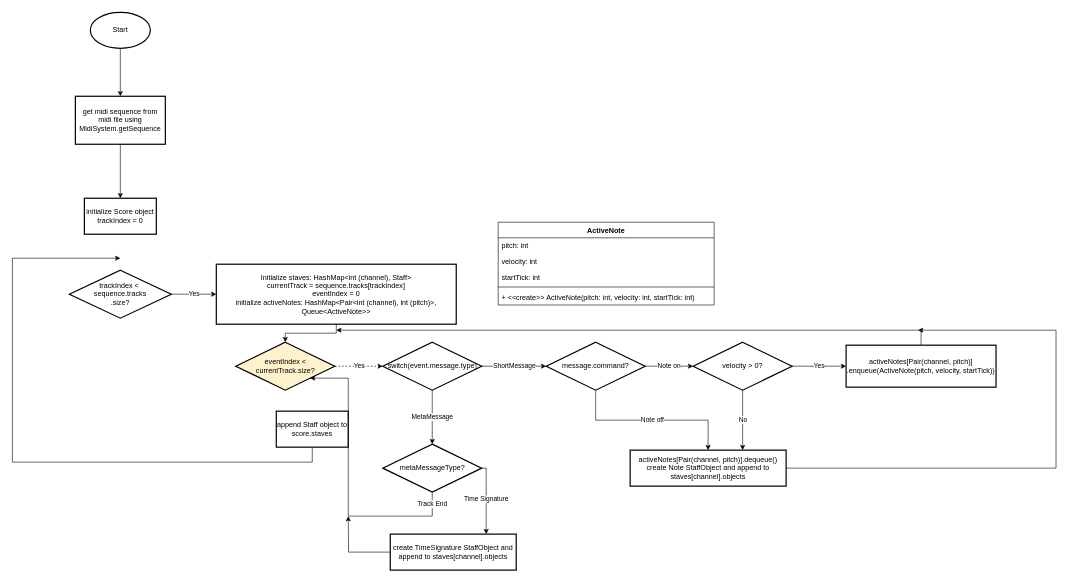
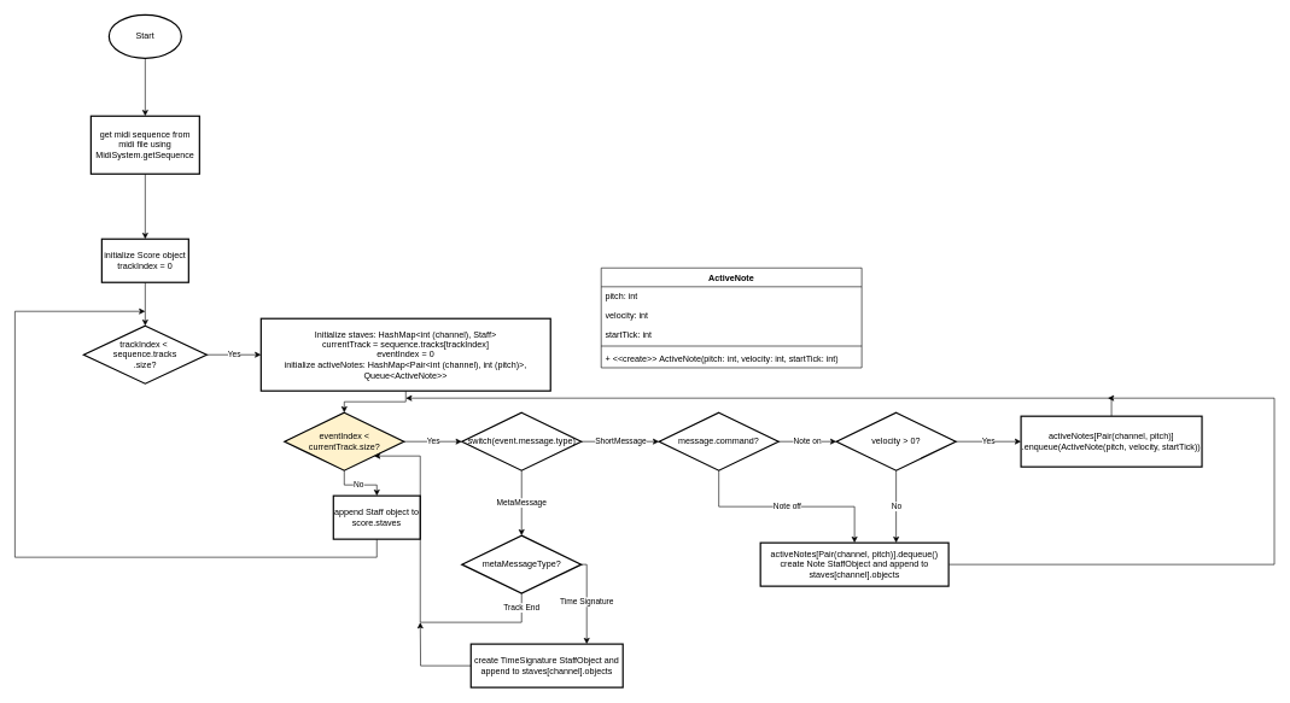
  <mxCell id="0" />
  <mxCell id="1" parent="0" />
  <mxCell id="2" value="" style="edgeStyle=orthogonalEdgeStyle;rounded=0;orthogonalLoop=1;jettySize=auto;html=1;" parent="1" source="3" target="5" edge="1"><mxGeometry relative="1" as="geometry" /></mxCell>
  <mxCell id="3" value="Start" style="strokeWidth=2;html=1;shape=mxgraph.flowchart.start_1;whiteSpace=wrap;" parent="1" vertex="1"><mxGeometry x="150" y="20" width="100" height="60" as="geometry" /></mxCell>
  <mxCell id="4" value="" style="edgeStyle=orthogonalEdgeStyle;rounded=0;orthogonalLoop=1;jettySize=auto;html=1;" parent="1" source="5" target="7" edge="1"><mxGeometry relative="1" as="geometry" /></mxCell>
  <mxCell id="5" value="get midi sequence from midi file using MidiSystem.getSequence" style="whiteSpace=wrap;html=1;strokeWidth=2;" parent="1" vertex="1"><mxGeometry x="125" y="160" width="150" height="80" as="geometry" /></mxCell>
+ <mxCell id="6" value="" style="edgeStyle=orthogonalEdgeStyle;rounded=0;orthogonalLoop=1;jettySize=auto;html=1;" parent="1" source="7" target="9" edge="1"><mxGeometry relative="1" as="geometry" /></mxCell>
  <mxCell id="7" value="&lt;div&gt;initialize Score object trackIndex = 0&lt;br&gt;&lt;/div&gt;" style="whiteSpace=wrap;html=1;strokeWidth=2;" parent="1" vertex="1"><mxGeometry x="140" y="330" width="120" height="60" as="geometry" /></mxCell>
  <mxCell id="8" value="Yes" style="edgeStyle=orthogonalEdgeStyle;rounded=0;orthogonalLoop=1;jettySize=auto;html=1;" parent="1" source="9" target="11" edge="1"><mxGeometry relative="1" as="geometry" /></mxCell>
  <mxCell id="9" value="trackIndex &amp;lt;&amp;nbsp;&lt;div&gt;sequence.tracks&lt;div&gt;.size?&lt;/div&gt;&lt;/div&gt;" style="rhombus;whiteSpace=wrap;html=1;strokeWidth=2;" parent="1" vertex="1"><mxGeometry x="115" y="450" width="170" height="80" as="geometry" /></mxCell>
  <mxCell id="10" value="" style="edgeStyle=orthogonalEdgeStyle;rounded=0;orthogonalLoop=1;jettySize=auto;html=1;" parent="1" source="11" target="14" edge="1"><mxGeometry relative="1" as="geometry"><Array as="points"><mxPoint x="560" y="555" /><mxPoint x="475" y="555" /></Array></mxGeometry></mxCell>
  <mxCell id="11" value="Initialize staves: HashMap&amp;lt;int (channel), Staff&amp;gt;&lt;div&gt;&lt;div&gt;&lt;div&gt;currentTrack = sequence.tracks[trackIndex]&lt;br&gt;&lt;div&gt;eventIndex = 0&lt;/div&gt;&lt;/div&gt;&lt;div&gt;initialize activeNotes: HashMap&amp;lt;Pair&amp;lt;int (channel), int (pitch)&amp;gt;, Queue&amp;lt;ActiveNote&amp;gt;&amp;gt;&lt;/div&gt;&lt;/div&gt;&lt;/div&gt;" style="whiteSpace=wrap;html=1;strokeWidth=2;" parent="1" vertex="1"><mxGeometry x="360" y="440" width="400" height="100" as="geometry" /></mxCell>
- <mxCell id="13" value="Yes" style="edgeStyle=orthogonalEdgeStyle;rounded=0;orthogonalLoop=1;jettySize=auto;html=1;dashed=1;" parent="1" source="14" target="19" edge="1"><mxGeometry relative="1" as="geometry" /></mxCell>
+ <mxCell id="12" value="No" style="edgeStyle=orthogonalEdgeStyle;rounded=0;orthogonalLoop=1;jettySize=auto;html=1;" parent="1" source="14" target="16" edge="1"><mxGeometry relative="1" as="geometry" /></mxCell>
+ <mxCell id="13" value="Yes" style="edgeStyle=orthogonalEdgeStyle;rounded=0;orthogonalLoop=1;jettySize=auto;html=1;" parent="1" source="14" target="19" edge="1"><mxGeometry relative="1" as="geometry" /></mxCell>
  <mxCell id="14" value="eventIndex &amp;lt; currentTrack.size?" style="rhombus;whiteSpace=wrap;html=1;strokeWidth=2;fillColor=#fff2cc;" parent="1" vertex="1"><mxGeometry x="392.5" y="570" width="165" height="80" as="geometry" /></mxCell>
  <mxCell id="15" style="edgeStyle=orthogonalEdgeStyle;rounded=0;orthogonalLoop=1;jettySize=auto;html=1;" parent="1" source="16" edge="1"><mxGeometry relative="1" as="geometry"><mxPoint x="200" y="430" as="targetPoint" /><Array as="points"><mxPoint x="20" y="770" /><mxPoint x="20" y="430" /><mxPoint x="200" y="430" /></Array></mxGeometry></mxCell>
  <mxCell id="16" value="append Staff object to score.staves" style="whiteSpace=wrap;html=1;strokeWidth=2;" parent="1" vertex="1"><mxGeometry x="460" y="685" width="120" height="60" as="geometry" /></mxCell>
  <mxCell id="17" value="ShortMessage" style="edgeStyle=orthogonalEdgeStyle;rounded=0;orthogonalLoop=1;jettySize=auto;html=1;" parent="1" source="19" target="22" edge="1"><mxGeometry relative="1" as="geometry" /></mxCell>
  <mxCell id="18" value="MetaMessage" style="edgeStyle=orthogonalEdgeStyle;rounded=0;orthogonalLoop=1;jettySize=auto;html=1;" parent="1" source="19" target="25" edge="1"><mxGeometry relative="1" as="geometry" /></mxCell>
  <mxCell id="19" value="&lt;div&gt;switch(event.message.type)&lt;/div&gt;" style="rhombus;whiteSpace=wrap;html=1;strokeWidth=2;" parent="1" vertex="1"><mxGeometry x="637.5" y="570" width="165" height="80" as="geometry" /></mxCell>
  <mxCell id="20" value="Note on" style="edgeStyle=orthogonalEdgeStyle;rounded=0;orthogonalLoop=1;jettySize=auto;html=1;" parent="1" source="22" target="27" edge="1"><mxGeometry relative="1" as="geometry" /></mxCell>
  <mxCell id="21" value="Note off" style="edgeStyle=orthogonalEdgeStyle;rounded=0;orthogonalLoop=1;jettySize=auto;html=1;" parent="1" source="22" target="31" edge="1"><mxGeometry relative="1" as="geometry" /></mxCell>
  <mxCell id="22" value="&lt;div&gt;message.command?&lt;/div&gt;" style="rhombus;whiteSpace=wrap;html=1;strokeWidth=2;" parent="1" vertex="1"><mxGeometry x="910" y="570" width="165" height="80" as="geometry" /></mxCell>
  <mxCell id="23" value="Track End" style="edgeStyle=orthogonalEdgeStyle;rounded=0;orthogonalLoop=1;jettySize=auto;html=1;" edge="1" parent="1" source="25" target="14"><mxGeometry x="-0.915" relative="1" as="geometry"><mxPoint x="600" y="720" as="targetPoint" /><Array as="points"><mxPoint x="720" y="860" /><mxPoint x="580" y="860" /><mxPoint x="580" y="630" /></Array><mxPoint as="offset" /></mxGeometry></mxCell>
  <mxCell id="24" value="Time Signature" style="edgeStyle=orthogonalEdgeStyle;rounded=0;orthogonalLoop=1;jettySize=auto;html=1;" edge="1" parent="1" source="25" target="40"><mxGeometry relative="1" as="geometry"><Array as="points"><mxPoint x="810" y="780" /></Array></mxGeometry></mxCell>
  <mxCell id="25" value="&lt;div&gt;metaMessageType?&lt;/div&gt;" style="rhombus;whiteSpace=wrap;html=1;strokeWidth=2;" parent="1" vertex="1"><mxGeometry x="637.5" y="740" width="165" height="80" as="geometry" /></mxCell>
  <mxCell id="26" value="Yes" style="edgeStyle=orthogonalEdgeStyle;rounded=0;orthogonalLoop=1;jettySize=auto;html=1;" parent="1" source="27" target="29" edge="1"><mxGeometry relative="1" as="geometry" /></mxCell>
  <mxCell id="27" value="&lt;div&gt;velocity &amp;gt; 0?&lt;/div&gt;" style="rhombus;whiteSpace=wrap;html=1;strokeWidth=2;" parent="1" vertex="1"><mxGeometry x="1155" y="570" width="165" height="80" as="geometry" /></mxCell>
  <mxCell id="28" style="edgeStyle=orthogonalEdgeStyle;rounded=0;orthogonalLoop=1;jettySize=auto;html=1;" edge="1" parent="1" source="29"><mxGeometry relative="1" as="geometry"><mxPoint x="560" y="550" as="targetPoint" /><Array as="points"><mxPoint x="1535" y="550" /></Array></mxGeometry></mxCell>
  <mxCell id="29" value="activeNotes[Pair(channel, pitch)]&lt;div&gt;.enqueue(ActiveNote(pitch, velocity, startTick))&lt;/div&gt;" style="whiteSpace=wrap;html=1;strokeWidth=2;" parent="1" vertex="1"><mxGeometry x="1410" y="575" width="250" height="70" as="geometry" /></mxCell>
  <mxCell id="30" style="edgeStyle=orthogonalEdgeStyle;rounded=0;orthogonalLoop=1;jettySize=auto;html=1;" edge="1" parent="1" source="31"><mxGeometry relative="1" as="geometry"><mxPoint x="1530" y="550" as="targetPoint" /><Array as="points"><mxPoint x="1760" y="780" /><mxPoint x="1760" y="550" /></Array></mxGeometry></mxCell>
  <mxCell id="31" value="activeNotes[Pair(channel, pitch)].dequeue()&lt;div&gt;create Note StaffObject and append to staves[channel].objects&lt;/div&gt;" style="whiteSpace=wrap;html=1;strokeWidth=2;" parent="1" vertex="1"><mxGeometry x="1050" y="750" width="260" height="60" as="geometry" /></mxCell>
  <mxCell id="32" value="No" style="edgeStyle=orthogonalEdgeStyle;rounded=0;orthogonalLoop=1;jettySize=auto;html=1;" parent="1" source="27" target="31" edge="1"><mxGeometry relative="1" as="geometry"><Array as="points"><mxPoint x="1238" y="770" /></Array></mxGeometry></mxCell>
  <mxCell id="33" value="ActiveNote" style="swimlane;fontStyle=1;align=center;verticalAlign=top;childLayout=stackLayout;horizontal=1;startSize=26;horizontalStack=0;resizeParent=1;resizeParentMax=0;resizeLast=0;collapsible=1;marginBottom=0;whiteSpace=wrap;html=1;" parent="1" vertex="1"><mxGeometry x="830" y="370" width="360" height="138" as="geometry" /></mxCell>
  <mxCell id="34" value="pitch: int" style="text;strokeColor=none;fillColor=none;align=left;verticalAlign=top;spacingLeft=4;spacingRight=4;overflow=hidden;rotatable=0;points=[[0,0.5],[1,0.5]];portConstraint=eastwest;whiteSpace=wrap;html=1;" parent="33" vertex="1"><mxGeometry y="26" width="360" height="26" as="geometry" /></mxCell>
  <mxCell id="35" value="velocity: int" style="text;strokeColor=none;fillColor=none;align=left;verticalAlign=top;spacingLeft=4;spacingRight=4;overflow=hidden;rotatable=0;points=[[0,0.5],[1,0.5]];portConstraint=eastwest;whiteSpace=wrap;html=1;" parent="33" vertex="1"><mxGeometry y="52" width="360" height="26" as="geometry" /></mxCell>
  <mxCell id="36" value="startTick: int" style="text;strokeColor=none;fillColor=none;align=left;verticalAlign=top;spacingLeft=4;spacingRight=4;overflow=hidden;rotatable=0;points=[[0,0.5],[1,0.5]];portConstraint=eastwest;whiteSpace=wrap;html=1;" parent="33" vertex="1"><mxGeometry y="78" width="360" height="26" as="geometry" /></mxCell>
  <mxCell id="37" value="" style="line;strokeWidth=1;fillColor=none;align=left;verticalAlign=middle;spacingTop=-1;spacingLeft=3;spacingRight=3;rotatable=0;labelPosition=right;points=[];portConstraint=eastwest;strokeColor=inherit;" parent="33" vertex="1"><mxGeometry y="104" width="360" height="8" as="geometry" /></mxCell>
  <mxCell id="38" value="+ &amp;lt;&amp;lt;create&amp;gt;&amp;gt; ActiveNote(pitch: int, velocity: int, startTick: int)" style="text;strokeColor=none;fillColor=none;align=left;verticalAlign=top;spacingLeft=4;spacingRight=4;overflow=hidden;rotatable=0;points=[[0,0.5],[1,0.5]];portConstraint=eastwest;whiteSpace=wrap;html=1;" parent="33" vertex="1"><mxGeometry y="112" width="360" height="26" as="geometry" /></mxCell>
  <mxCell id="39" style="edgeStyle=orthogonalEdgeStyle;rounded=0;orthogonalLoop=1;jettySize=auto;html=1;" edge="1" parent="1" source="40"><mxGeometry relative="1" as="geometry"><mxPoint x="580" y="860" as="targetPoint" /></mxGeometry></mxCell>
  <mxCell id="40" value="create TimeSignature StaffObject and append to staves[channel].objects" style="whiteSpace=wrap;html=1;strokeWidth=2;" vertex="1" parent="1"><mxGeometry x="650" y="890" width="210" height="60" as="geometry" /></mxCell>
